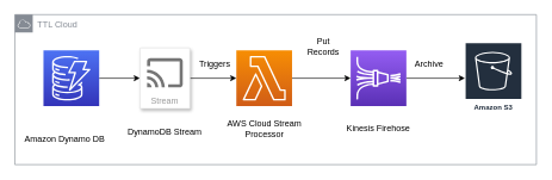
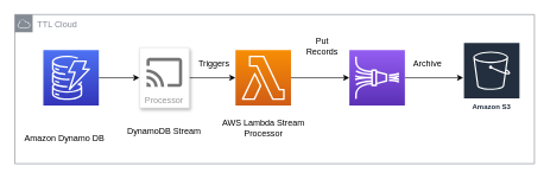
  <mxCell id="0" />
  <mxCell id="1" parent="0" />
  <mxCell id="2" value="" style="edgeStyle=orthogonalEdgeStyle;rounded=0;orthogonalLoop=1;jettySize=auto;html=1;" edge="1" parent="1" source="3" target="5"><mxGeometry relative="1" as="geometry" /></mxCell>
  <mxCell id="3" value="" style="outlineConnect=0;fontColor=#232F3E;gradientColor=#4D72F3;gradientDirection=north;fillColor=#3334B9;strokeColor=#ffffff;dashed=0;verticalLabelPosition=bottom;verticalAlign=top;align=center;html=1;fontSize=12;fontStyle=0;aspect=fixed;shape=mxgraph.aws4.resourceIcon;resIcon=mxgraph.aws4.dynamodb;" vertex="1" parent="1"><mxGeometry x="60" y="70" width="78" height="78" as="geometry" /></mxCell>
  <mxCell id="4" value="" style="edgeStyle=orthogonalEdgeStyle;rounded=0;orthogonalLoop=1;jettySize=auto;html=1;" edge="1" parent="1" source="5" target="8"><mxGeometry relative="1" as="geometry" /></mxCell>
- <mxCell id="5" value="Stream" style="strokeColor=#dddddd;shadow=1;strokeWidth=1;rounded=1;absoluteArcSize=1;arcSize=2;labelPosition=center;verticalLabelPosition=middle;align=center;verticalAlign=bottom;spacingLeft=0;fontColor=#999999;fontSize=12;whiteSpace=wrap;spacingBottom=2;" vertex="1" parent="1"><mxGeometry x="195" y="66.5" width="70" height="85" as="geometry" /></mxCell>
+ <mxCell id="5" value="Processor" style="strokeColor=#dddddd;shadow=1;strokeWidth=1;rounded=1;absoluteArcSize=1;arcSize=2;labelPosition=center;verticalLabelPosition=middle;align=center;verticalAlign=bottom;spacingLeft=0;fontColor=#999999;fontSize=12;whiteSpace=wrap;spacingBottom=2;" vertex="1" parent="1"><mxGeometry x="195" y="66.5" width="70" height="85" as="geometry" /></mxCell>
  <mxCell id="6" value="" style="dashed=0;connectable=0;html=1;fillColor=#757575;strokeColor=none;shape=mxgraph.gcp2.stream;part=1;" vertex="1" parent="5"><mxGeometry x="0.5" width="50" height="41" relative="1" as="geometry"><mxPoint x="-25" y="14.5" as="offset" /></mxGeometry></mxCell>
  <mxCell id="7" value="" style="edgeStyle=orthogonalEdgeStyle;rounded=0;orthogonalLoop=1;jettySize=auto;html=1;" edge="1" parent="1" source="8" target="10"><mxGeometry relative="1" as="geometry" /></mxCell>
  <mxCell id="8" value="" style="outlineConnect=0;fontColor=#232F3E;gradientColor=#F78E04;gradientDirection=north;fillColor=#D05C17;strokeColor=#ffffff;dashed=0;verticalLabelPosition=bottom;verticalAlign=top;align=center;html=1;fontSize=12;fontStyle=0;aspect=fixed;shape=mxgraph.aws4.resourceIcon;resIcon=mxgraph.aws4.lambda;" vertex="1" parent="1"><mxGeometry x="330" y="70" width="78" height="78" as="geometry" /></mxCell>
  <mxCell id="9" value="" style="edgeStyle=orthogonalEdgeStyle;rounded=0;orthogonalLoop=1;jettySize=auto;html=1;" edge="1" parent="1" source="10" target="11"><mxGeometry relative="1" as="geometry" /></mxCell>
  <mxCell id="10" value="" style="outlineConnect=0;fontColor=#232F3E;gradientColor=#945DF2;gradientDirection=north;fillColor=#5A30B5;strokeColor=#ffffff;dashed=0;verticalLabelPosition=bottom;verticalAlign=top;align=center;html=1;fontSize=12;fontStyle=0;aspect=fixed;shape=mxgraph.aws4.resourceIcon;resIcon=mxgraph.aws4.kinesis_data_firehose;" vertex="1" parent="1"><mxGeometry x="490" y="70" width="78" height="78" as="geometry" /></mxCell>
  <mxCell id="11" value="Amazon S3" style="outlineConnect=0;fontColor=#232F3E;gradientColor=none;strokeColor=#ffffff;fillColor=#232F3E;dashed=0;verticalLabelPosition=middle;verticalAlign=bottom;align=center;html=1;whiteSpace=wrap;fontSize=10;fontStyle=1;spacing=3;shape=mxgraph.aws4.productIcon;prIcon=mxgraph.aws4.s3;" vertex="1" parent="1"><mxGeometry x="650" y="59" width="80" height="100" as="geometry" /></mxCell>
  <mxCell id="12" value="Amazon Dynamo DB" style="text;html=1;strokeColor=none;fillColor=none;align=center;verticalAlign=middle;whiteSpace=wrap;rounded=0;" vertex="1" parent="1"><mxGeometry x="30" y="183.5" width="120" height="20" as="geometry" /></mxCell>
  <mxCell id="13" value="DynamoDB Stream" style="text;html=1;strokeColor=none;fillColor=none;align=center;verticalAlign=middle;whiteSpace=wrap;rounded=0;" vertex="1" parent="1"><mxGeometry x="170" y="173.5" width="120" height="20" as="geometry" /></mxCell>
- <mxCell id="14" value="AWS Cloud Stream Processor" style="text;html=1;strokeColor=none;fillColor=none;align=center;verticalAlign=middle;whiteSpace=wrap;rounded=0;" vertex="1" parent="1"><mxGeometry x="301.5" y="170" width="135" height="20" as="geometry" /></mxCell>
- <mxCell id="15" value="Kinesis Firehose" style="text;html=1;strokeColor=none;fillColor=none;align=center;verticalAlign=middle;whiteSpace=wrap;rounded=0;" vertex="1" parent="1"><mxGeometry x="469" y="170" width="120" height="20" as="geometry" /></mxCell>
+ <mxCell id="14" value="AWS Lambda Stream Processor" style="text;html=1;strokeColor=none;fillColor=none;align=center;verticalAlign=middle;whiteSpace=wrap;rounded=0;" vertex="1" parent="1"><mxGeometry x="301.5" y="170" width="135" height="20" as="geometry" /></mxCell>
  <mxCell id="16" value="Triggers" style="text;html=1;strokeColor=none;fillColor=none;align=center;verticalAlign=middle;whiteSpace=wrap;rounded=0;" vertex="1" parent="1"><mxGeometry x="240" y="80" width="120" height="20" as="geometry" /></mxCell>
  <mxCell id="17" value="Put Records" style="text;html=1;strokeColor=none;fillColor=none;align=center;verticalAlign=middle;whiteSpace=wrap;rounded=0;" vertex="1" parent="1"><mxGeometry x="431.5" y="55" width="40" height="20" as="geometry" /></mxCell>
  <mxCell id="18" value="Archive" style="text;html=1;strokeColor=none;fillColor=none;align=center;verticalAlign=middle;whiteSpace=wrap;rounded=0;" vertex="1" parent="1"><mxGeometry x="580" y="80" width="40" height="20" as="geometry" /></mxCell>
  <mxCell id="19" value="TTL Cloud" style="outlineConnect=0;gradientColor=none;html=1;whiteSpace=wrap;fontSize=12;fontStyle=0;shape=mxgraph.aws4.group;grIcon=mxgraph.aws4.group_aws_cloud;strokeColor=#858B94;fillColor=none;verticalAlign=top;align=left;spacingLeft=30;fontColor=#858B94;dashed=0;" vertex="1" parent="1"><mxGeometry x="20" y="20" width="730" height="210" as="geometry" /></mxCell>
